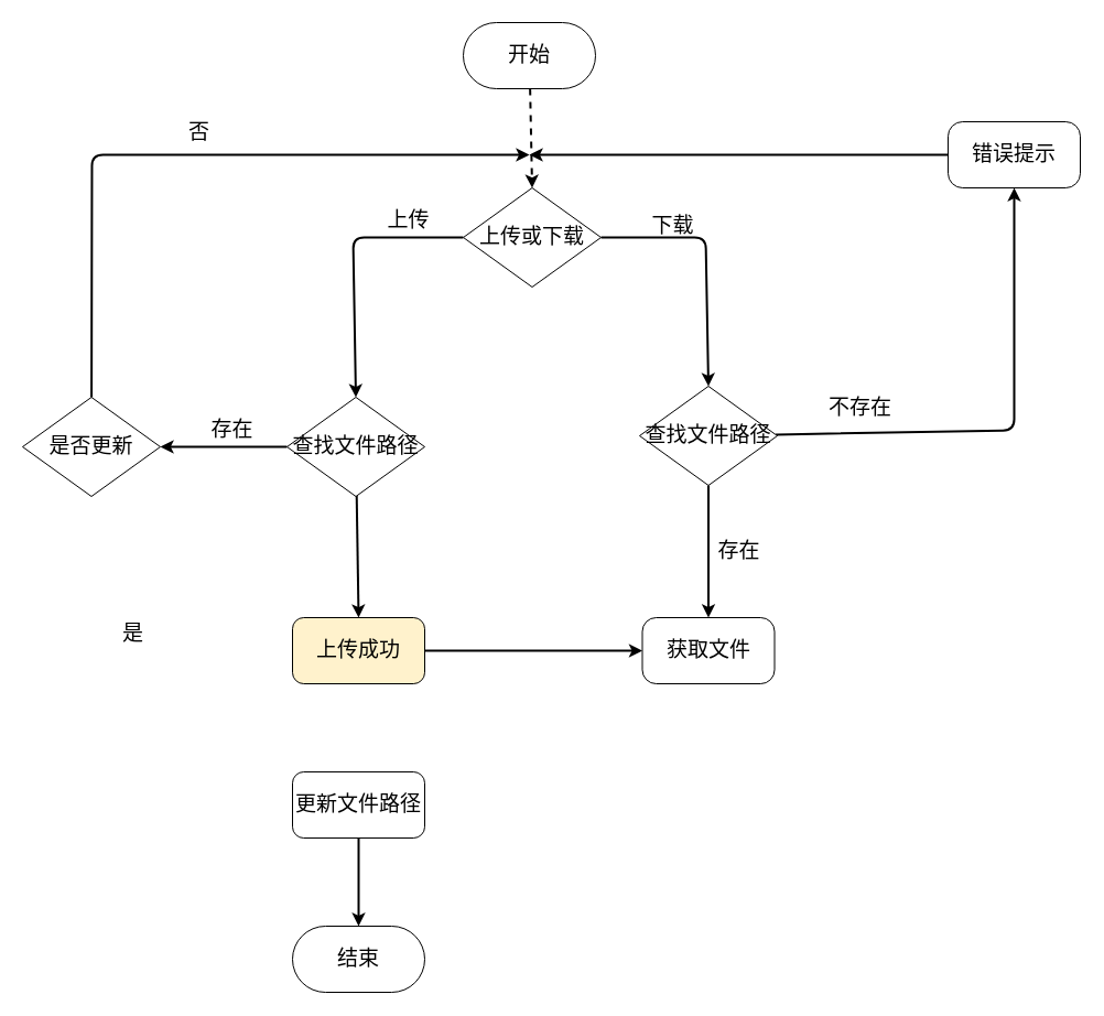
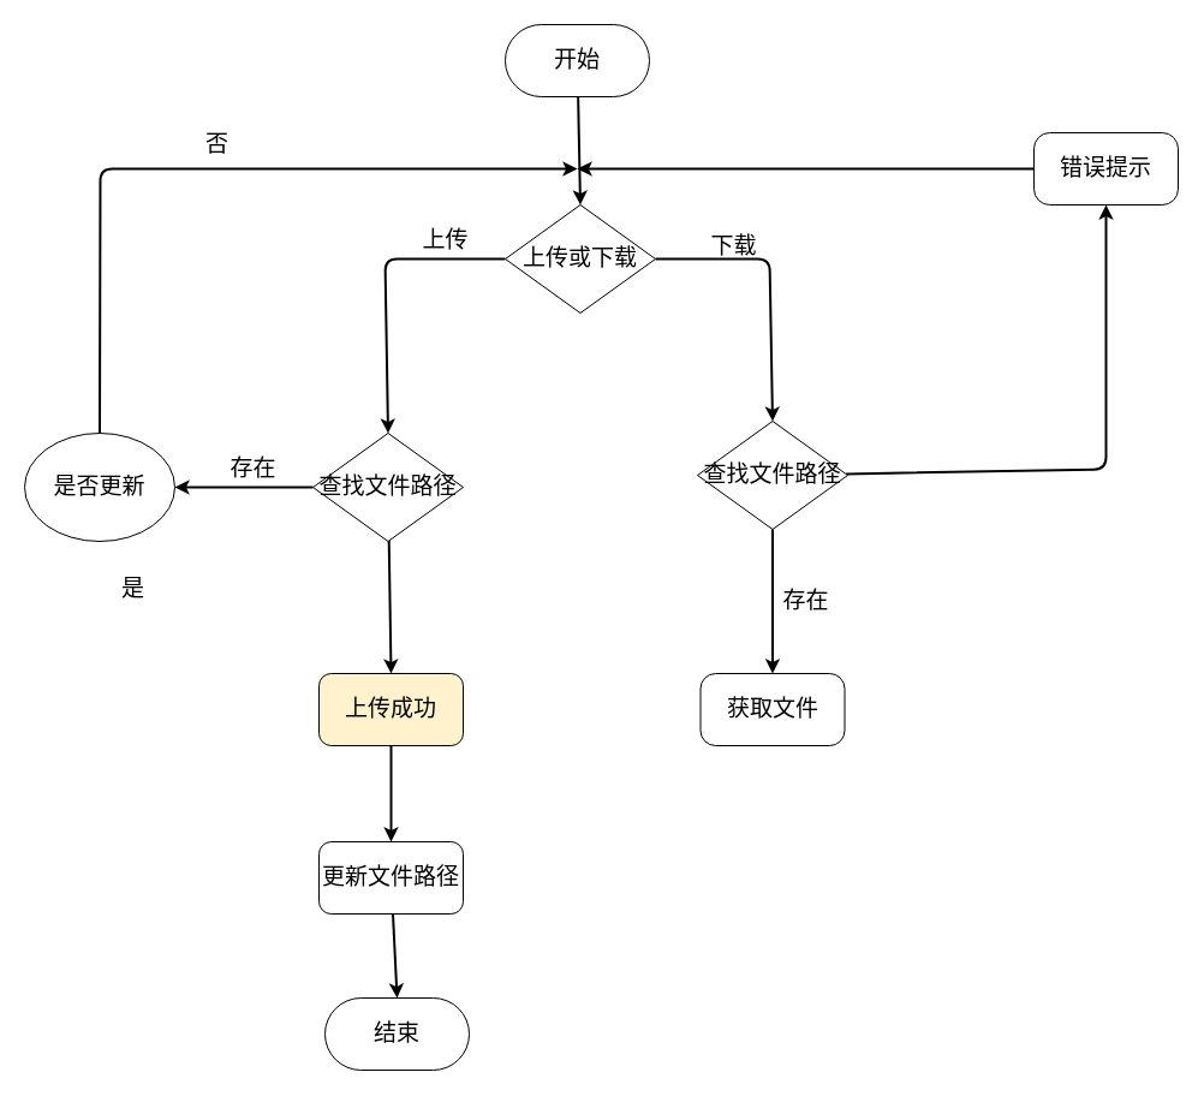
  <mxCell id="0" />
  <mxCell id="1" parent="0" />
- <mxCell id="2" style="edgeStyle=none;html=1;strokeWidth=2;entryX=0.5;entryY=0;entryDx=0;entryDy=0;dashed=1;" edge="1" parent="1" source="3" target="6"><mxGeometry relative="1" as="geometry"><mxPoint x="480" y="170" as="targetPoint" /></mxGeometry></mxCell>
+ <mxCell id="2" style="edgeStyle=none;html=1;strokeWidth=2;entryX=0.5;entryY=0;entryDx=0;entryDy=0;" edge="1" parent="1" source="3" target="6"><mxGeometry relative="1" as="geometry"><mxPoint x="480" y="170" as="targetPoint" /></mxGeometry></mxCell>
  <mxCell id="3" value="开始" style="rounded=1;whiteSpace=wrap;html=1;arcSize=50;fontSize=19;" vertex="1" parent="1"><mxGeometry x="420" y="20" width="120" height="60" as="geometry" /></mxCell>
  <mxCell id="4" style="edgeStyle=none;html=1;strokeWidth=2;entryX=0.5;entryY=0;entryDx=0;entryDy=0;" edge="1" parent="1" source="6" target="19"><mxGeometry relative="1" as="geometry"><mxPoint x="320" y="360" as="targetPoint" /><Array as="points"><mxPoint x="320" y="215" /></Array></mxGeometry></mxCell>
  <mxCell id="5" style="edgeStyle=none;html=1;strokeWidth=2;entryX=0.5;entryY=0;entryDx=0;entryDy=0;" edge="1" parent="1" source="6" target="11"><mxGeometry relative="1" as="geometry"><mxPoint x="640" y="360" as="targetPoint" /><Array as="points"><mxPoint x="640" y="215" /></Array></mxGeometry></mxCell>
  <mxCell id="6" value="上传或下载" style="rhombus;whiteSpace=wrap;html=1;fontSize=19;" vertex="1" parent="1"><mxGeometry x="420" y="170" width="125" height="90" as="geometry" /></mxCell>
  <mxCell id="7" value="&lt;span style=&quot;&quot;&gt;上传&lt;/span&gt;" style="text;html=1;align=center;verticalAlign=middle;resizable=0;points=[];autosize=1;strokeColor=none;fillColor=none;fontSize=19;" vertex="1" parent="1"><mxGeometry x="340" y="180" width="60" height="40" as="geometry" /></mxCell>
  <mxCell id="8" value="&lt;span style=&quot;&quot;&gt;下载&lt;/span&gt;" style="text;html=1;align=center;verticalAlign=middle;resizable=0;points=[];autosize=1;strokeColor=none;fillColor=none;fontSize=19;" vertex="1" parent="1"><mxGeometry x="580" y="185" width="60" height="40" as="geometry" /></mxCell>
  <mxCell id="9" style="edgeStyle=none;html=1;strokeWidth=2;fontSize=19;entryX=0.5;entryY=0;entryDx=0;entryDy=0;" edge="1" parent="1" source="11" target="12"><mxGeometry relative="1" as="geometry"><mxPoint x="640" y="560" as="targetPoint" /></mxGeometry></mxCell>
  <mxCell id="10" style="edgeStyle=none;html=1;strokeWidth=2;fontSize=19;entryX=0.5;entryY=1;entryDx=0;entryDy=0;" edge="1" parent="1" source="11" target="16"><mxGeometry relative="1" as="geometry"><mxPoint x="860" y="395" as="targetPoint" /><Array as="points"><mxPoint x="920" y="390" /></Array></mxGeometry></mxCell>
  <mxCell id="11" value="查找文件路径" style="rhombus;whiteSpace=wrap;html=1;fontSize=19;" vertex="1" parent="1"><mxGeometry x="580" y="350" width="125" height="90" as="geometry" /></mxCell>
  <mxCell id="12" value="获取文件" style="rounded=1;whiteSpace=wrap;html=1;arcSize=21;fontSize=19;" vertex="1" parent="1"><mxGeometry x="582.5" y="560" width="120" height="60" as="geometry" /></mxCell>
  <mxCell id="13" value="存在" style="text;html=1;align=center;verticalAlign=middle;resizable=0;points=[];autosize=1;strokeColor=none;fillColor=none;fontSize=19;" vertex="1" parent="1"><mxGeometry x="640" y="480" width="60" height="40" as="geometry" /></mxCell>
- <mxCell id="14" value="&lt;span style=&quot;&quot;&gt;不存在&lt;/span&gt;" style="text;html=1;align=center;verticalAlign=middle;resizable=0;points=[];autosize=1;strokeColor=none;fillColor=none;fontSize=19;" vertex="1" parent="1"><mxGeometry x="740" y="350" width="80" height="40" as="geometry" /></mxCell>
  <mxCell id="15" style="edgeStyle=none;html=1;strokeWidth=2;fontSize=19;" edge="1" parent="1" source="16"><mxGeometry relative="1" as="geometry"><mxPoint x="480" y="140" as="targetPoint" /></mxGeometry></mxCell>
  <mxCell id="16" value="错误提示" style="rounded=1;whiteSpace=wrap;html=1;arcSize=22;fontSize=19;" vertex="1" parent="1"><mxGeometry x="860" y="110" width="120" height="60" as="geometry" /></mxCell>
  <mxCell id="17" style="edgeStyle=none;html=1;entryX=1;entryY=0.5;entryDx=0;entryDy=0;strokeWidth=2;fontSize=19;" edge="1" parent="1" source="19" target="21"><mxGeometry relative="1" as="geometry" /></mxCell>
  <mxCell id="18" style="edgeStyle=none;html=1;entryX=0.5;entryY=0;entryDx=0;entryDy=0;strokeWidth=2;fontSize=19;" edge="1" parent="1" source="19" target="26"><mxGeometry relative="1" as="geometry" /></mxCell>
  <mxCell id="19" value="查找文件路径" style="rhombus;whiteSpace=wrap;html=1;fontSize=19;" vertex="1" parent="1"><mxGeometry x="260" y="360" width="125" height="90" as="geometry" /></mxCell>
  <mxCell id="20" style="edgeStyle=none;html=1;strokeWidth=2;fontSize=19;" edge="1" parent="1" source="21"><mxGeometry relative="1" as="geometry"><mxPoint x="480" y="140" as="targetPoint" /><Array as="points"><mxPoint x="83" y="140" /></Array></mxGeometry></mxCell>
- <mxCell id="21" value="是否更新" style="rhombus;whiteSpace=wrap;html=1;fontSize=19;" vertex="1" parent="1"><mxGeometry x="20" y="360" width="125" height="90" as="geometry" /></mxCell>
+ <mxCell id="21" value="是否更新" style="ellipse;whiteSpace=wrap;html=1;fontSize=19;" vertex="1" parent="1"><mxGeometry x="20" y="360" width="125" height="90" as="geometry" /></mxCell>
  <mxCell id="22" value="存在" style="text;html=1;align=center;verticalAlign=middle;resizable=0;points=[];autosize=1;strokeColor=none;fillColor=none;fontSize=19;" vertex="1" parent="1"><mxGeometry x="180" y="370" width="60" height="40" as="geometry" /></mxCell>
- <mxCell id="23" value="是" style="text;html=1;align=center;verticalAlign=middle;resizable=0;points=[];autosize=1;strokeColor=none;fillColor=none;fontSize=19;" vertex="1" parent="1"><mxGeometry x="100" y="555" width="40" height="40" as="geometry" /></mxCell>
+ <mxCell id="23" value="是" style="text;html=1;align=center;verticalAlign=middle;resizable=0;points=[];autosize=1;strokeColor=none;fillColor=none;fontSize=19;" vertex="1" parent="1"><mxGeometry x="90" y="470" width="40" height="40" as="geometry" /></mxCell>
  <mxCell id="24" value="否" style="text;html=1;align=center;verticalAlign=middle;resizable=0;points=[];autosize=1;strokeColor=none;fillColor=none;fontSize=19;" vertex="1" parent="1"><mxGeometry x="160" y="100" width="40" height="40" as="geometry" /></mxCell>
- <mxCell id="25" style="edgeStyle=none;html=1;strokeWidth=2;fontSize=19;" edge="1" parent="1" source="26" target="12"><mxGeometry relative="1" as="geometry" /></mxCell>
+ <mxCell id="25" style="edgeStyle=none;html=1;entryX=0.5;entryY=0;entryDx=0;entryDy=0;strokeWidth=2;fontSize=19;" edge="1" parent="1" source="26" target="28"><mxGeometry relative="1" as="geometry" /></mxCell>
  <mxCell id="26" value="上传成功" style="rounded=1;whiteSpace=wrap;html=1;arcSize=17;fontSize=19;fillColor=#fff2cc;" vertex="1" parent="1"><mxGeometry x="265" y="560" width="120" height="60" as="geometry" /></mxCell>
  <mxCell id="27" style="edgeStyle=none;html=1;entryX=0.5;entryY=0;entryDx=0;entryDy=0;strokeWidth=2;fontSize=19;" edge="1" parent="1" source="28" target="29"><mxGeometry relative="1" as="geometry" /></mxCell>
  <mxCell id="28" value="更新文件路径" style="rounded=1;whiteSpace=wrap;html=1;arcSize=17;fontSize=19;" vertex="1" parent="1"><mxGeometry x="265" y="700" width="120" height="60" as="geometry" /></mxCell>
- <mxCell id="29" value="结束" style="rounded=1;whiteSpace=wrap;html=1;arcSize=50;fontSize=19;" vertex="1" parent="1"><mxGeometry x="265" y="840" width="120" height="60" as="geometry" /></mxCell>
+ <mxCell id="29" value="结束" style="rounded=1;whiteSpace=wrap;html=1;arcSize=50;fontSize=19;" vertex="1" parent="1"><mxGeometry x="270" y="830" width="120" height="60" as="geometry" /></mxCell>
